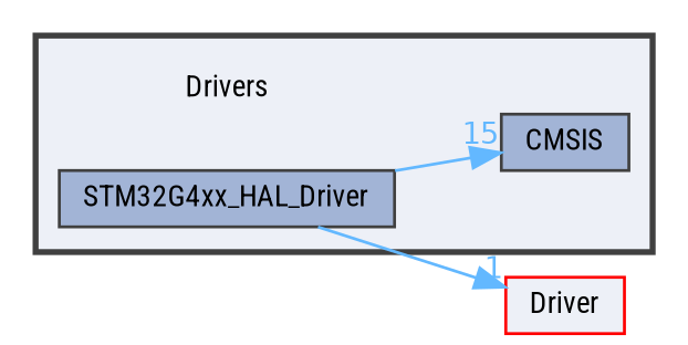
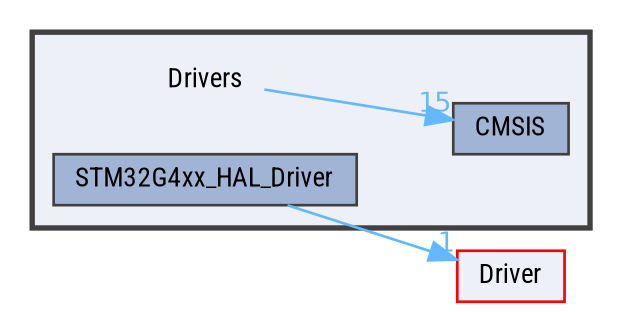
  digraph {
    compound=true
    fontname="Roboto Condensed"
    rankdir=LR
    node [fontname="Roboto Condensed" fontsize=10 shape=box color=grey25 fillcolor="#a2b4d6" style=filled]
    edge [color=steelblue1 fontcolor=steelblue1 fontname="Roboto Condensed" fontsize=10 labeldistance=1.5 labelfontname=Helvetica labelfontsize=10]
    n1 [height=0.2 label=Drivers shape=plaintext width=0.4 color="" fillcolor="" style=""]
    n2 [height=0.2 label=CMSIS width=0.4]
    n3 [height=0.2 label=STM32G4xx_HAL_Driver width=0.4]
    n4 [color=red fillcolor="#edf0f7" height=0.2 label=Driver width=0.4]
    subgraph cluster_1 {
      bgcolor="#edf0f7"
      fontsize=10
      pencolor=grey25
      style="filled,bold"
      n1
      n2
      n3
    }
-   n3 -> n2 [headlabel=15]
+   n1 -> n2 [headlabel=15]
    n3 -> n4 [headlabel=1]
  }
